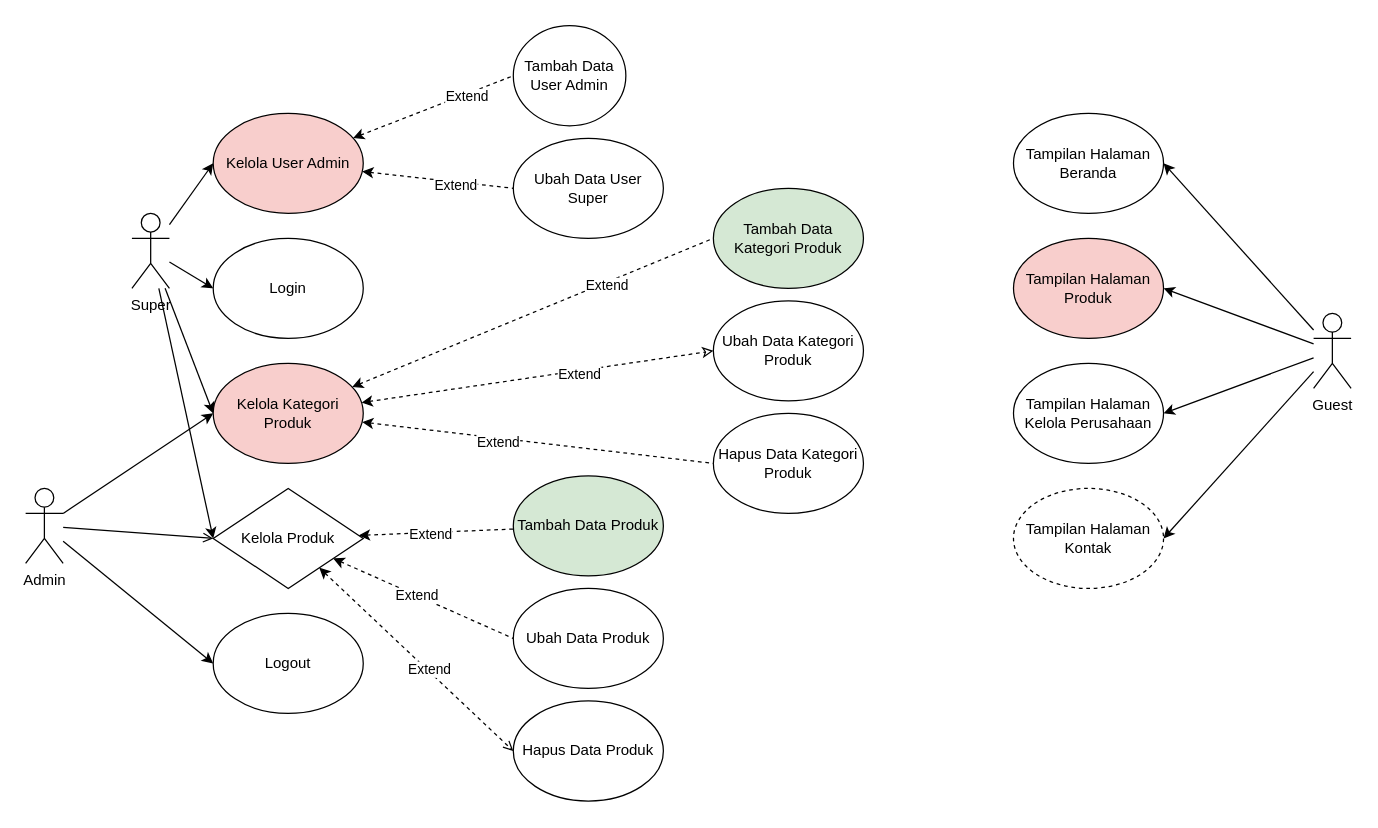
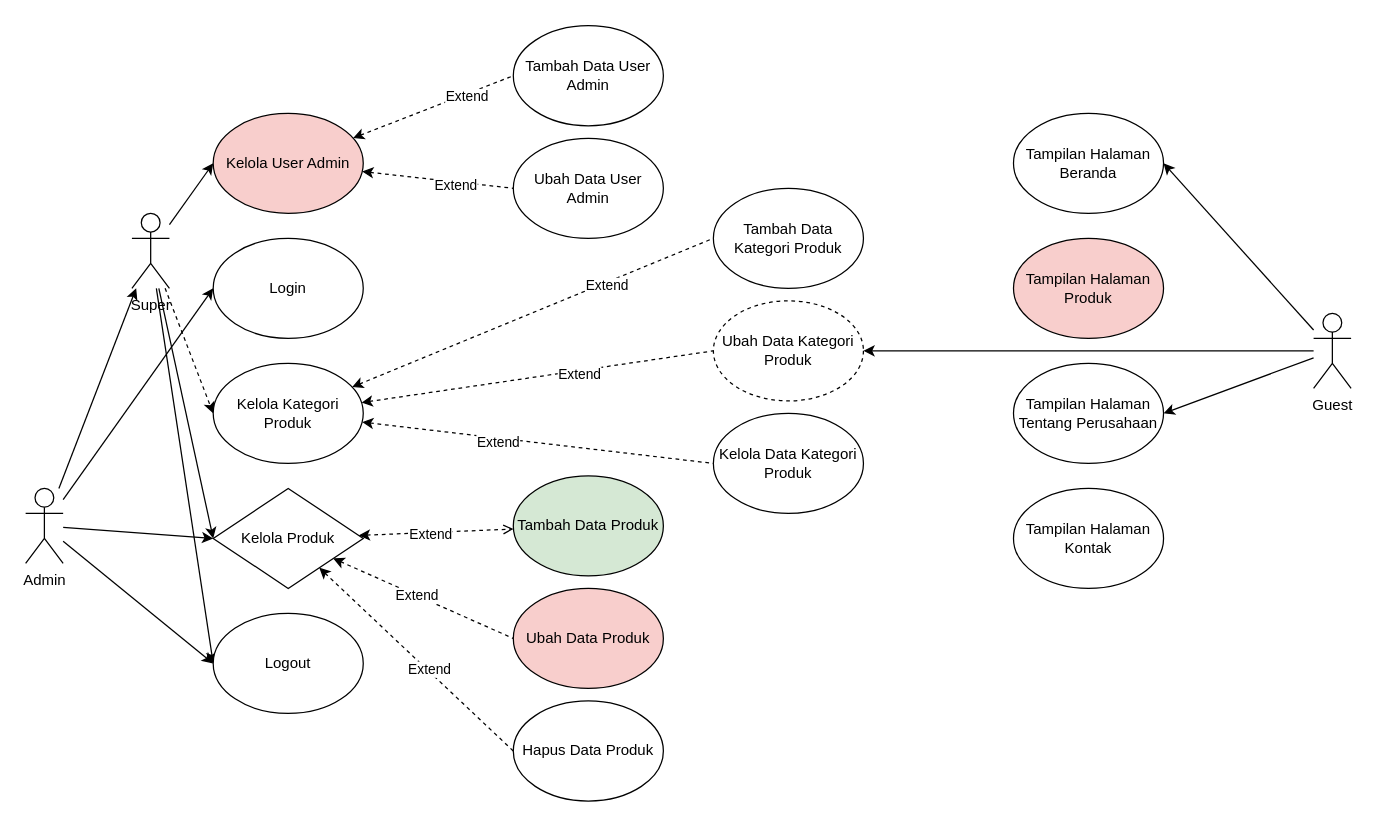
  <mxCell id="0" />
  <mxCell id="1" parent="0" />
  <mxCell id="2" style="rounded=0;orthogonalLoop=1;jettySize=auto;html=1;entryX=0;entryY=0.5;entryDx=0;entryDy=0;" parent="1" source="7" target="18" edge="1"><mxGeometry relative="1" as="geometry" /></mxCell>
- <mxCell id="3" style="rounded=0;orthogonalLoop=1;jettySize=auto;html=1;entryX=0;entryY=0.5;entryDx=0;entryDy=0;" parent="1" source="7" target="37" edge="1"><mxGeometry relative="1" as="geometry" /></mxCell>
- <mxCell id="4" style="rounded=0;orthogonalLoop=1;jettySize=auto;html=1;entryX=0;entryY=0.5;entryDx=0;entryDy=0;" parent="1" source="7" target="25" edge="1"><mxGeometry relative="1" as="geometry" /></mxCell>
+ <mxCell id="4" style="rounded=0;orthogonalLoop=1;jettySize=auto;html=1;entryX=0;entryY=0.5;entryDx=0;entryDy=0;dashed=1;" parent="1" source="7" target="25" edge="1"><mxGeometry relative="1" as="geometry" /></mxCell>
  <mxCell id="5" style="rounded=0;orthogonalLoop=1;jettySize=auto;html=1;entryX=0;entryY=0.5;entryDx=0;entryDy=0;" parent="1" source="7" target="32" edge="1"><mxGeometry relative="1" as="geometry" /></mxCell>
+ <mxCell id="6" style="rounded=0;orthogonalLoop=1;jettySize=auto;html=1;entryX=0;entryY=0.5;entryDx=0;entryDy=0;" parent="1" source="7" target="39" edge="1"><mxGeometry relative="1" as="geometry" /></mxCell>
  <mxCell id="7" value="Super" style="shape=umlActor;verticalLabelPosition=bottom;verticalAlign=top;html=1;" parent="1" vertex="1"><mxGeometry x="105" y="170" width="30" height="60" as="geometry" /></mxCell>
- <mxCell id="9" style="rounded=0;orthogonalLoop=1;jettySize=auto;html=1;entryX=0;entryY=0.5;entryDx=0;entryDy=0;" parent="1" source="12" target="25" edge="1"><mxGeometry relative="1" as="geometry" /></mxCell>
- <mxCell id="10" style="rounded=0;orthogonalLoop=1;jettySize=auto;html=1;entryX=0;entryY=0.5;entryDx=0;entryDy=0;endArrow=open;" parent="1" source="12" target="32" edge="1"><mxGeometry relative="1" as="geometry" /></mxCell>
+ <mxCell id="8" style="rounded=0;orthogonalLoop=1;jettySize=auto;html=1;entryX=0;entryY=0.5;entryDx=0;entryDy=0;" parent="1" source="12" target="37" edge="1"><mxGeometry relative="1" as="geometry" /></mxCell>
+ <mxCell id="9" style="rounded=0;orthogonalLoop=1;jettySize=auto;html=1;" parent="1" source="12" target="7" edge="1"><mxGeometry relative="1" as="geometry" /></mxCell>
+ <mxCell id="10" style="rounded=0;orthogonalLoop=1;jettySize=auto;html=1;entryX=0;entryY=0.5;entryDx=0;entryDy=0;" parent="1" source="12" target="32" edge="1"><mxGeometry relative="1" as="geometry" /></mxCell>
  <mxCell id="11" style="rounded=0;orthogonalLoop=1;jettySize=auto;html=1;entryX=0;entryY=0.5;entryDx=0;entryDy=0;" parent="1" source="12" target="39" edge="1"><mxGeometry relative="1" as="geometry" /></mxCell>
  <mxCell id="12" value="Admin" style="shape=umlActor;verticalLabelPosition=bottom;verticalAlign=top;html=1;" parent="1" vertex="1"><mxGeometry x="20" y="390" width="30" height="60" as="geometry" /></mxCell>
  <mxCell id="13" style="rounded=0;orthogonalLoop=1;jettySize=auto;html=1;entryX=1;entryY=0.5;entryDx=0;entryDy=0;" parent="1" source="17" target="35" edge="1"><mxGeometry relative="1" as="geometry" /></mxCell>
- <mxCell id="14" style="rounded=0;orthogonalLoop=1;jettySize=auto;html=1;entryX=1;entryY=0.5;entryDx=0;entryDy=0;" parent="1" source="17" target="34" edge="1"><mxGeometry relative="1" as="geometry" /></mxCell>
+ <mxCell id="14" style="rounded=0;orthogonalLoop=1;jettySize=auto;html=1;" parent="1" source="17" target="40" edge="1"><mxGeometry relative="1" as="geometry" /></mxCell>
  <mxCell id="15" style="rounded=0;orthogonalLoop=1;jettySize=auto;html=1;entryX=1;entryY=0.5;entryDx=0;entryDy=0;" parent="1" source="17" target="33" edge="1"><mxGeometry relative="1" as="geometry" /></mxCell>
- <mxCell id="16" style="rounded=0;orthogonalLoop=1;jettySize=auto;html=1;entryX=1;entryY=0.5;entryDx=0;entryDy=0;" parent="1" source="17" target="36" edge="1"><mxGeometry relative="1" as="geometry" /></mxCell>
  <mxCell id="17" value="Guest" style="shape=umlActor;verticalLabelPosition=bottom;verticalAlign=top;html=1;" parent="1" vertex="1"><mxGeometry x="1050" y="250" width="30" height="60" as="geometry" /></mxCell>
  <mxCell id="18" value="Kelola User Admin" style="ellipse;whiteSpace=wrap;html=1;fillColor=#f8cecc;" parent="1" vertex="1"><mxGeometry x="170" y="90" width="120" height="80" as="geometry" /></mxCell>
  <mxCell id="19" style="rounded=0;orthogonalLoop=1;jettySize=auto;html=1;entryX=0;entryY=0.5;entryDx=0;entryDy=0;dashed=1;endArrow=none;endFill=0;startArrow=classic;startFill=1;" parent="1" source="25" target="38" edge="1"><mxGeometry relative="1" as="geometry" /></mxCell>
  <mxCell id="20" value="Extend" style="edgeLabel;html=1;align=center;verticalAlign=middle;resizable=0;points=[];" parent="19" vertex="1" connectable="0"><mxGeometry x="0.402" y="-2" relative="1" as="geometry"><mxPoint as="offset" /></mxGeometry></mxCell>
- <mxCell id="21" style="rounded=0;orthogonalLoop=1;jettySize=auto;html=1;entryX=0;entryY=0.5;entryDx=0;entryDy=0;dashed=1;endArrow=classic;endFill=0;startArrow=classic;startFill=1;" parent="1" source="25" target="40" edge="1"><mxGeometry relative="1" as="geometry" /></mxCell>
+ <mxCell id="21" style="rounded=0;orthogonalLoop=1;jettySize=auto;html=1;entryX=0;entryY=0.5;entryDx=0;entryDy=0;dashed=1;endArrow=none;endFill=0;startArrow=classic;startFill=1;" parent="1" source="25" target="40" edge="1"><mxGeometry relative="1" as="geometry" /></mxCell>
  <mxCell id="22" value="Extend" style="edgeLabel;html=1;align=center;verticalAlign=middle;resizable=0;points=[];" parent="21" vertex="1" connectable="0"><mxGeometry x="0.229" y="-3" relative="1" as="geometry"><mxPoint as="offset" /></mxGeometry></mxCell>
  <mxCell id="23" style="rounded=0;orthogonalLoop=1;jettySize=auto;html=1;entryX=0;entryY=0.5;entryDx=0;entryDy=0;dashed=1;endArrow=none;endFill=0;startArrow=classic;startFill=1;" parent="1" source="25" target="41" edge="1"><mxGeometry relative="1" as="geometry" /></mxCell>
  <mxCell id="24" value="Extend" style="edgeLabel;html=1;align=center;verticalAlign=middle;resizable=0;points=[];" parent="23" vertex="1" connectable="0"><mxGeometry x="-0.223" y="-3" relative="1" as="geometry"><mxPoint as="offset" /></mxGeometry></mxCell>
- <mxCell id="25" value="Kelola Kategori Produk" style="ellipse;whiteSpace=wrap;html=1;fillColor=#f8cecc;" parent="1" vertex="1"><mxGeometry x="170" y="290" width="120" height="80" as="geometry" /></mxCell>
- <mxCell id="26" style="rounded=0;orthogonalLoop=1;jettySize=auto;html=1;dashed=1;endArrow=none;endFill=0;startArrow=classic;startFill=1;" parent="1" source="32" target="42" edge="1"><mxGeometry relative="1" as="geometry" /></mxCell>
+ <mxCell id="25" value="Kelola Kategori Produk" style="ellipse;whiteSpace=wrap;html=1;" parent="1" vertex="1"><mxGeometry x="170" y="290" width="120" height="80" as="geometry" /></mxCell>
+ <mxCell id="26" style="rounded=0;orthogonalLoop=1;jettySize=auto;html=1;dashed=1;endArrow=open;endFill=0;startArrow=classic;startFill=1;" parent="1" source="32" target="42" edge="1"><mxGeometry relative="1" as="geometry" /></mxCell>
  <mxCell id="27" value="Extend" style="edgeLabel;html=1;align=center;verticalAlign=middle;resizable=0;points=[];" parent="26" vertex="1" connectable="0"><mxGeometry x="-0.073" y="-1" relative="1" as="geometry"><mxPoint as="offset" /></mxGeometry></mxCell>
  <mxCell id="28" style="rounded=0;orthogonalLoop=1;jettySize=auto;html=1;entryX=0;entryY=0.5;entryDx=0;entryDy=0;dashed=1;endArrow=none;endFill=0;startArrow=classic;startFill=1;" parent="1" source="32" target="43" edge="1"><mxGeometry relative="1" as="geometry" /></mxCell>
  <mxCell id="29" value="Extend" style="edgeLabel;html=1;align=center;verticalAlign=middle;resizable=0;points=[];" parent="28" vertex="1" connectable="0"><mxGeometry x="-0.069" relative="1" as="geometry"><mxPoint as="offset" /></mxGeometry></mxCell>
- <mxCell id="30" style="rounded=0;orthogonalLoop=1;jettySize=auto;html=1;entryX=0;entryY=0.5;entryDx=0;entryDy=0;dashed=1;endArrow=open;endFill=0;startArrow=classic;startFill=1;" parent="1" source="32" target="44" edge="1"><mxGeometry relative="1" as="geometry" /></mxCell>
+ <mxCell id="30" style="rounded=0;orthogonalLoop=1;jettySize=auto;html=1;entryX=0;entryY=0.5;entryDx=0;entryDy=0;dashed=1;endArrow=none;endFill=0;startArrow=classic;startFill=1;" parent="1" source="32" target="44" edge="1"><mxGeometry relative="1" as="geometry" /></mxCell>
  <mxCell id="31" value="Extend" style="edgeLabel;html=1;align=center;verticalAlign=middle;resizable=0;points=[];" parent="30" vertex="1" connectable="0"><mxGeometry x="0.114" y="1" relative="1" as="geometry"><mxPoint as="offset" /></mxGeometry></mxCell>
  <mxCell id="32" value="Kelola Produk" style="rhombus;whiteSpace=wrap;html=1;" parent="1" vertex="1"><mxGeometry x="170" y="390" width="120" height="80" as="geometry" /></mxCell>
- <mxCell id="33" value="Tampilan Halaman Kelola Perusahaan" style="ellipse;whiteSpace=wrap;html=1;" parent="1" vertex="1"><mxGeometry x="810" y="290" width="120" height="80" as="geometry" /></mxCell>
+ <mxCell id="33" value="Tampilan Halaman Tentang Perusahaan" style="ellipse;whiteSpace=wrap;html=1;" parent="1" vertex="1"><mxGeometry x="810" y="290" width="120" height="80" as="geometry" /></mxCell>
  <mxCell id="34" value="Tampilan Halaman Produk" style="ellipse;whiteSpace=wrap;html=1;fillColor=#f8cecc;" parent="1" vertex="1"><mxGeometry x="810" y="190" width="120" height="80" as="geometry" /></mxCell>
  <mxCell id="35" value="Tampilan Halaman Beranda" style="ellipse;whiteSpace=wrap;html=1;" parent="1" vertex="1"><mxGeometry x="810" y="90" width="120" height="80" as="geometry" /></mxCell>
- <mxCell id="36" value="Tampilan Halaman Kontak" style="ellipse;whiteSpace=wrap;html=1;dashed=1;" parent="1" vertex="1"><mxGeometry x="810" y="390" width="120" height="80" as="geometry" /></mxCell>
+ <mxCell id="36" value="Tampilan Halaman Kontak" style="ellipse;whiteSpace=wrap;html=1;" parent="1" vertex="1"><mxGeometry x="810" y="390" width="120" height="80" as="geometry" /></mxCell>
  <mxCell id="37" value="Login" style="ellipse;whiteSpace=wrap;html=1;" parent="1" vertex="1"><mxGeometry x="170" y="190" width="120" height="80" as="geometry" /></mxCell>
- <mxCell id="38" value="Tambah Data Kategori Produk" style="ellipse;whiteSpace=wrap;html=1;fillColor=#d5e8d4;" parent="1" vertex="1"><mxGeometry x="570" y="150" width="120" height="80" as="geometry" /></mxCell>
+ <mxCell id="38" value="Tambah Data Kategori Produk" style="ellipse;whiteSpace=wrap;html=1;" parent="1" vertex="1"><mxGeometry x="570" y="150" width="120" height="80" as="geometry" /></mxCell>
  <mxCell id="39" value="Logout" style="ellipse;whiteSpace=wrap;html=1;" parent="1" vertex="1"><mxGeometry x="170" y="490" width="120" height="80" as="geometry" /></mxCell>
- <mxCell id="40" value="Ubah Data Kategori Produk" style="ellipse;whiteSpace=wrap;html=1;" parent="1" vertex="1"><mxGeometry x="570" y="240" width="120" height="80" as="geometry" /></mxCell>
- <mxCell id="41" value="Hapus Data Kategori Produk" style="ellipse;whiteSpace=wrap;html=1;" parent="1" vertex="1"><mxGeometry x="570" y="330" width="120" height="80" as="geometry" /></mxCell>
+ <mxCell id="40" value="Ubah Data Kategori Produk" style="ellipse;whiteSpace=wrap;html=1;dashed=1;" parent="1" vertex="1"><mxGeometry x="570" y="240" width="120" height="80" as="geometry" /></mxCell>
+ <mxCell id="41" value="Kelola Data Kategori Produk" style="ellipse;whiteSpace=wrap;html=1;" parent="1" vertex="1"><mxGeometry x="570" y="330" width="120" height="80" as="geometry" /></mxCell>
  <mxCell id="42" value="Tambah Data Produk" style="ellipse;whiteSpace=wrap;html=1;fillColor=#d5e8d4;" parent="1" vertex="1"><mxGeometry x="410" y="380" width="120" height="80" as="geometry" /></mxCell>
- <mxCell id="43" value="Ubah Data Produk" style="ellipse;whiteSpace=wrap;html=1;" parent="1" vertex="1"><mxGeometry x="410" y="470" width="120" height="80" as="geometry" /></mxCell>
+ <mxCell id="43" value="Ubah Data Produk" style="ellipse;whiteSpace=wrap;html=1;fillColor=#f8cecc;" parent="1" vertex="1"><mxGeometry x="410" y="470" width="120" height="80" as="geometry" /></mxCell>
  <mxCell id="44" value="Hapus Data Produk" style="ellipse;whiteSpace=wrap;html=1;" parent="1" vertex="1"><mxGeometry x="410" y="560" width="120" height="80" as="geometry" /></mxCell>
  <mxCell id="45" style="rounded=0;orthogonalLoop=1;jettySize=auto;html=1;entryX=0;entryY=0.5;entryDx=0;entryDy=0;dashed=1;endArrow=none;endFill=0;startArrow=classic;startFill=1;" parent="1" source="18" target="49" edge="1"><mxGeometry relative="1" as="geometry"><mxPoint x="250" y="-3" as="sourcePoint" /></mxGeometry></mxCell>
  <mxCell id="46" value="Extend" style="edgeLabel;html=1;align=center;verticalAlign=middle;resizable=0;points=[];" parent="45" vertex="1" connectable="0"><mxGeometry x="0.402" y="-2" relative="1" as="geometry"><mxPoint as="offset" /></mxGeometry></mxCell>
  <mxCell id="47" style="rounded=0;orthogonalLoop=1;jettySize=auto;html=1;entryX=0;entryY=0.5;entryDx=0;entryDy=0;dashed=1;endArrow=none;endFill=0;startArrow=classic;startFill=1;" parent="1" source="18" target="50" edge="1"><mxGeometry relative="1" as="geometry"><mxPoint x="265" y="6" as="sourcePoint" /></mxGeometry></mxCell>
  <mxCell id="48" value="Extend" style="edgeLabel;html=1;align=center;verticalAlign=middle;resizable=0;points=[];" parent="47" vertex="1" connectable="0"><mxGeometry x="0.229" y="-3" relative="1" as="geometry"><mxPoint as="offset" /></mxGeometry></mxCell>
- <mxCell id="49" value="Tambah Data User Admin" style="ellipse;whiteSpace=wrap;html=1;" parent="1" vertex="1"><mxGeometry x="410" y="20" width="90" height="80" as="geometry" /></mxCell>
- <mxCell id="50" value="Ubah Data User Super" style="ellipse;whiteSpace=wrap;html=1;" parent="1" vertex="1"><mxGeometry x="410" y="110" width="120" height="80" as="geometry" /></mxCell>
+ <mxCell id="49" value="Tambah Data User Admin" style="ellipse;whiteSpace=wrap;html=1;" parent="1" vertex="1"><mxGeometry x="410" y="20" width="120" height="80" as="geometry" /></mxCell>
+ <mxCell id="50" value="Ubah Data User Admin" style="ellipse;whiteSpace=wrap;html=1;" parent="1" vertex="1"><mxGeometry x="410" y="110" width="120" height="80" as="geometry" /></mxCell>
